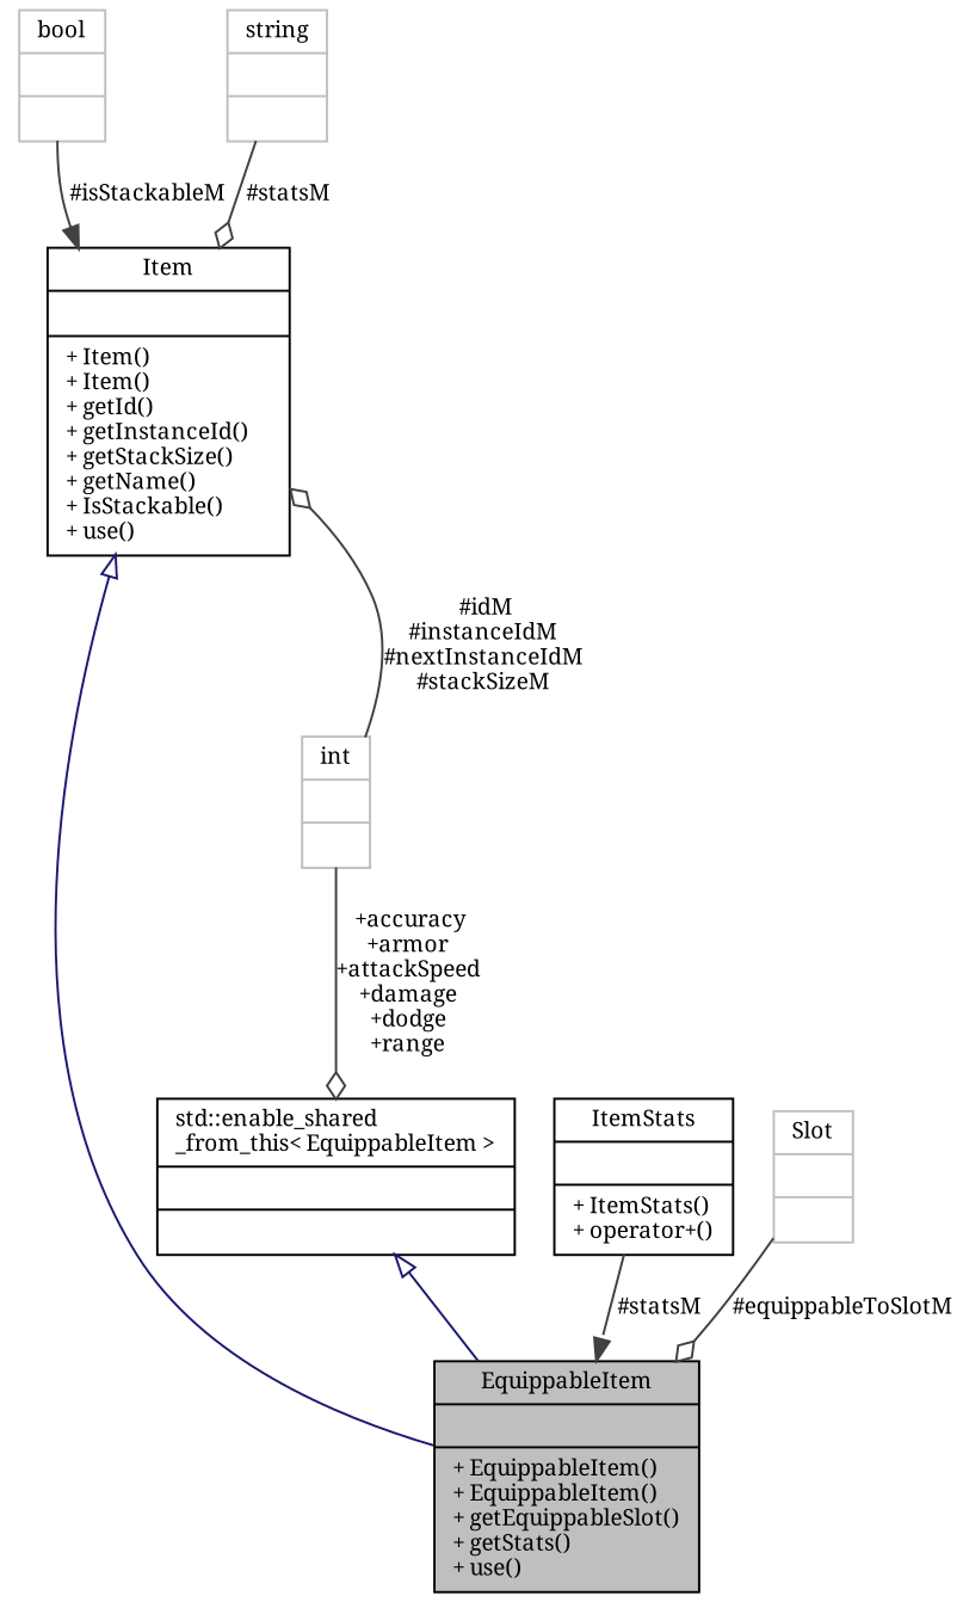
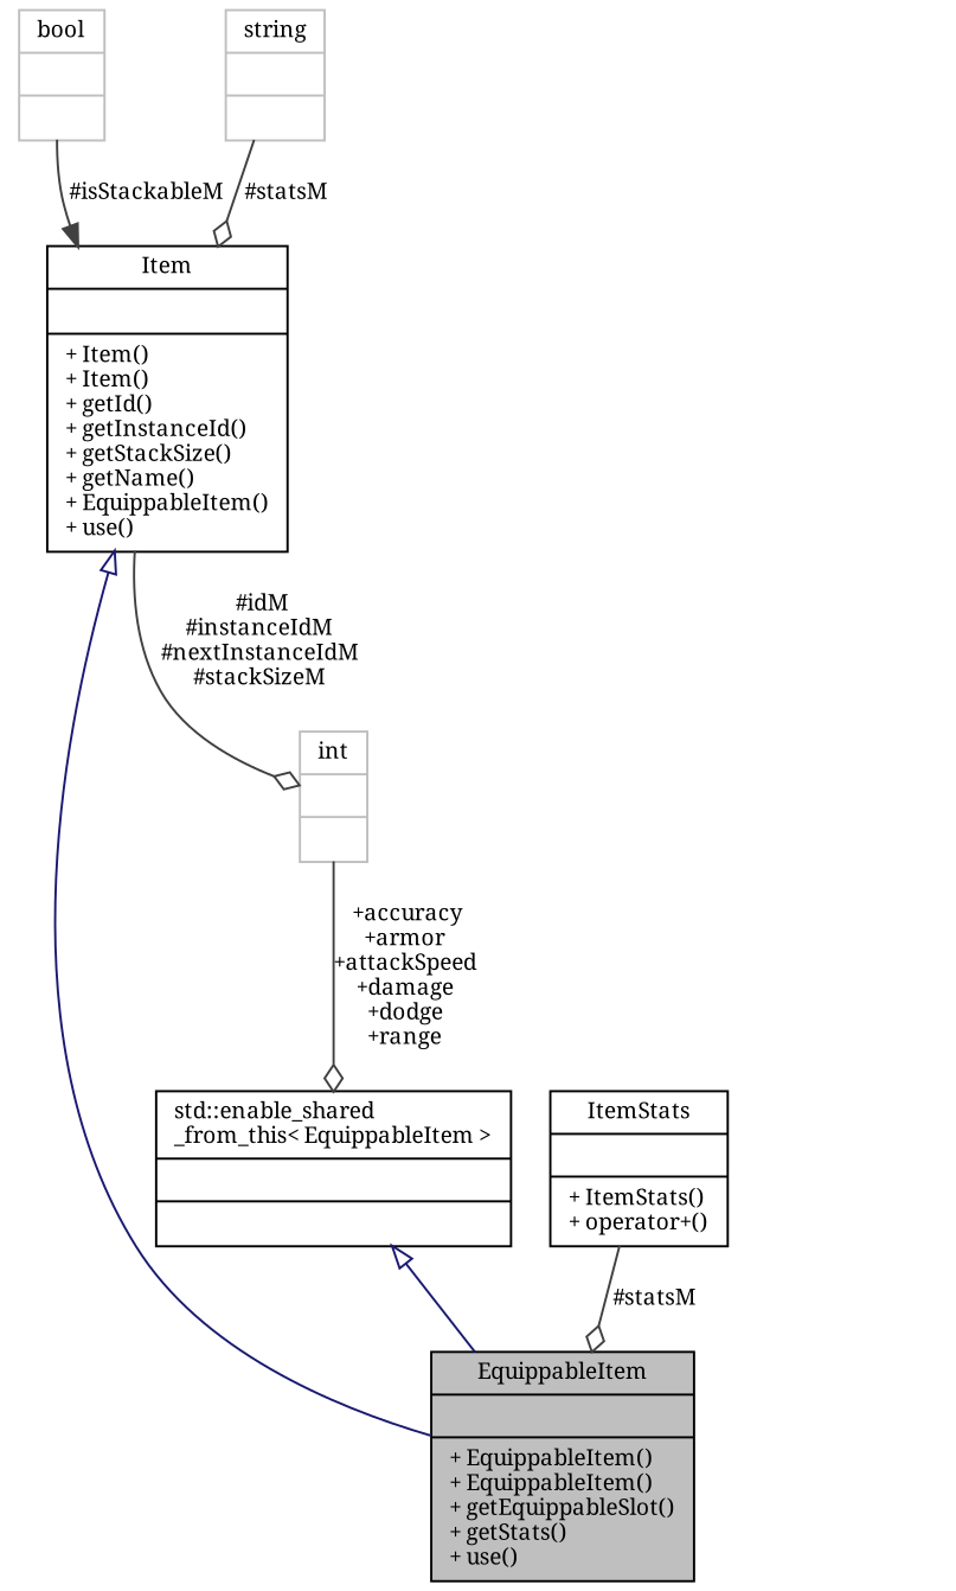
  digraph {
    fontname="Noto Serif"
    node [color=black fillcolor=white fontname="Noto Serif" fontsize=10 shape=record style=filled]
    edge [color=grey25 fontname="Noto Serif" fontsize=10 labelfontname=Helvetica labelfontsize=10 style=solid arrowhead=odiamond]
    n1 [fillcolor=grey75 fontcolor=black height=0.2 label="{EquippableItem\n||+ EquippableItem()\l+ EquippableItem()\l+ getEquippableSlot()\l+ getStats()\l+ use()\l}" width=0.4]
-   n2 [height=0.2 label="{Item\n||+ Item()\l+ Item()\l+ getId()\l+ getInstanceId()\l+ getStackSize()\l+ getName()\l+ IsStackable()\l+ use()\l}" width=0.4]
+   n2 [height=0.2 label="{Item\n||+ Item()\l+ Item()\l+ getId()\l+ getInstanceId()\l+ getStackSize()\l+ getName()\l+ EquippableItem()\l+ use()\l}" width=0.4]
    n3 [color=grey75 height=0.2 label="{int\n||}" width=0.4]
    n4 [height=0.2 label="{std::enable_shared\l_from_this\< EquippableItem \>\n||}" width=0.4]
    n5 [height=0.2 label="{ItemStats\n||+ ItemStats()\l+ operator+()\l}" width=0.4]
    n6 [color=grey75 height=0.2 label="{bool\n||}" width=0.4]
    n7 [color=grey75 height=0.2 label="{string\n||}" width=0.4]
-   n8 [color=grey75 height=0.2 label="{Slot\n||}" width=0.4]
    n2 -> n1 [arrowtail=onormal color=midnightblue dir=back arrowhead=""]
-   n3 -> n2 [label=" #idM\n#instanceIdM\n#nextInstanceIdM\n#stackSizeM"]
+   n2 -> n3 [label=" #idM\n#instanceIdM\n#nextInstanceIdM\n#stackSizeM"]
    n3 -> n4 [label=" +accuracy\n+armor\n+attackSpeed\n+damage\n+dodge\n+range"]
    n4 -> n1 [arrowtail=onormal color=midnightblue dir=back arrowhead=""]
-   n5 -> n1 [arrowhead=normal label=" #statsM"]
+   n5 -> n1 [label=" #statsM"]
    n6 -> n2 [arrowhead=normal label=" #isStackableM"]
    n7 -> n2 [label=" #statsM"]
-   n8 -> n1 [label=" #equippableToSlotM"]
  }
